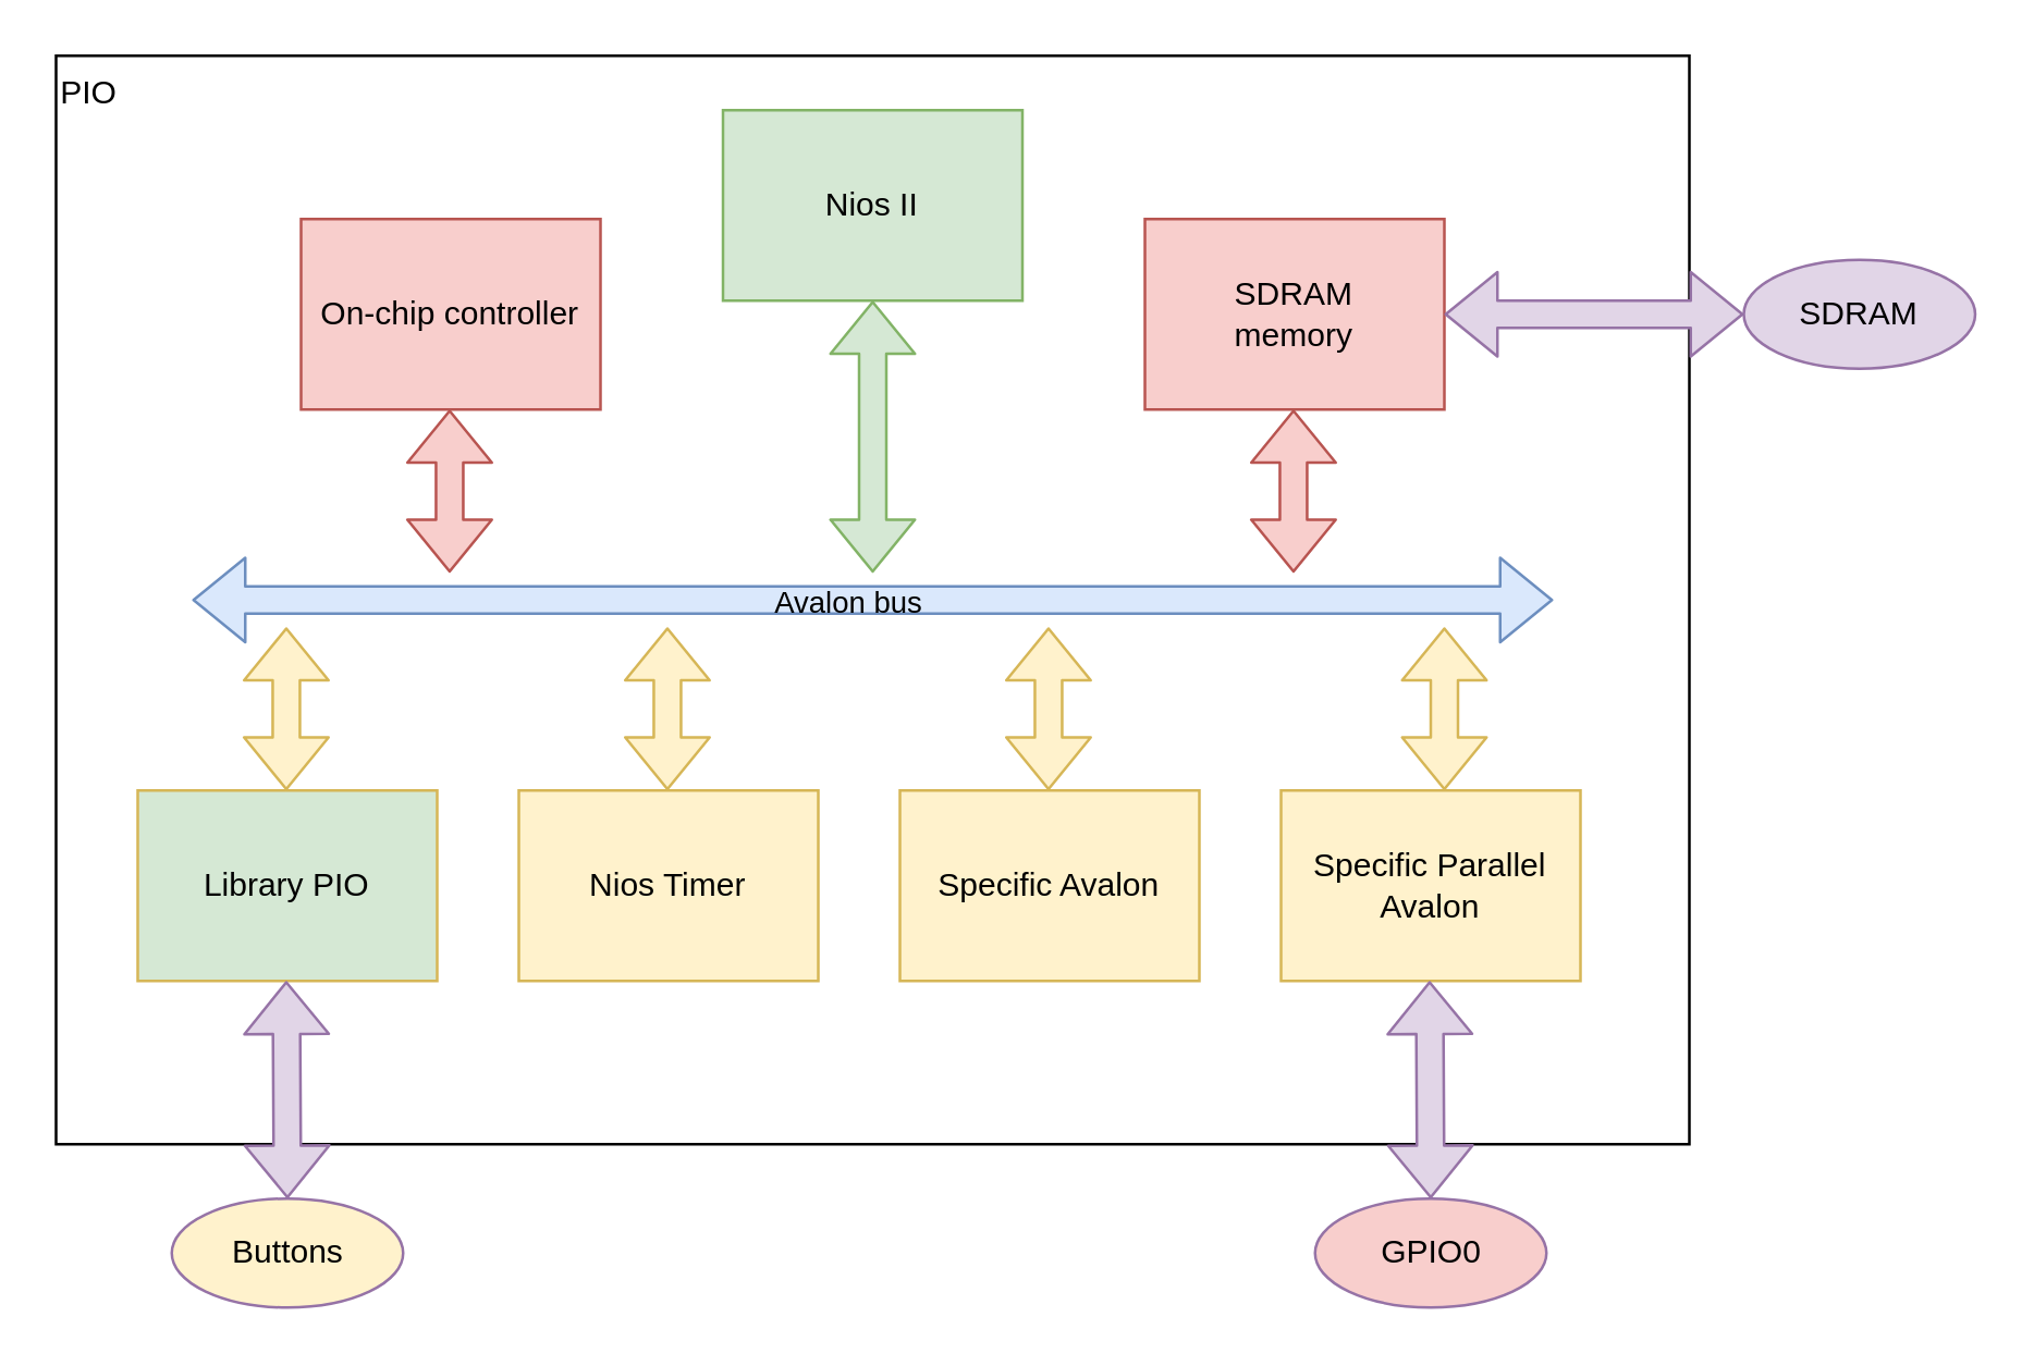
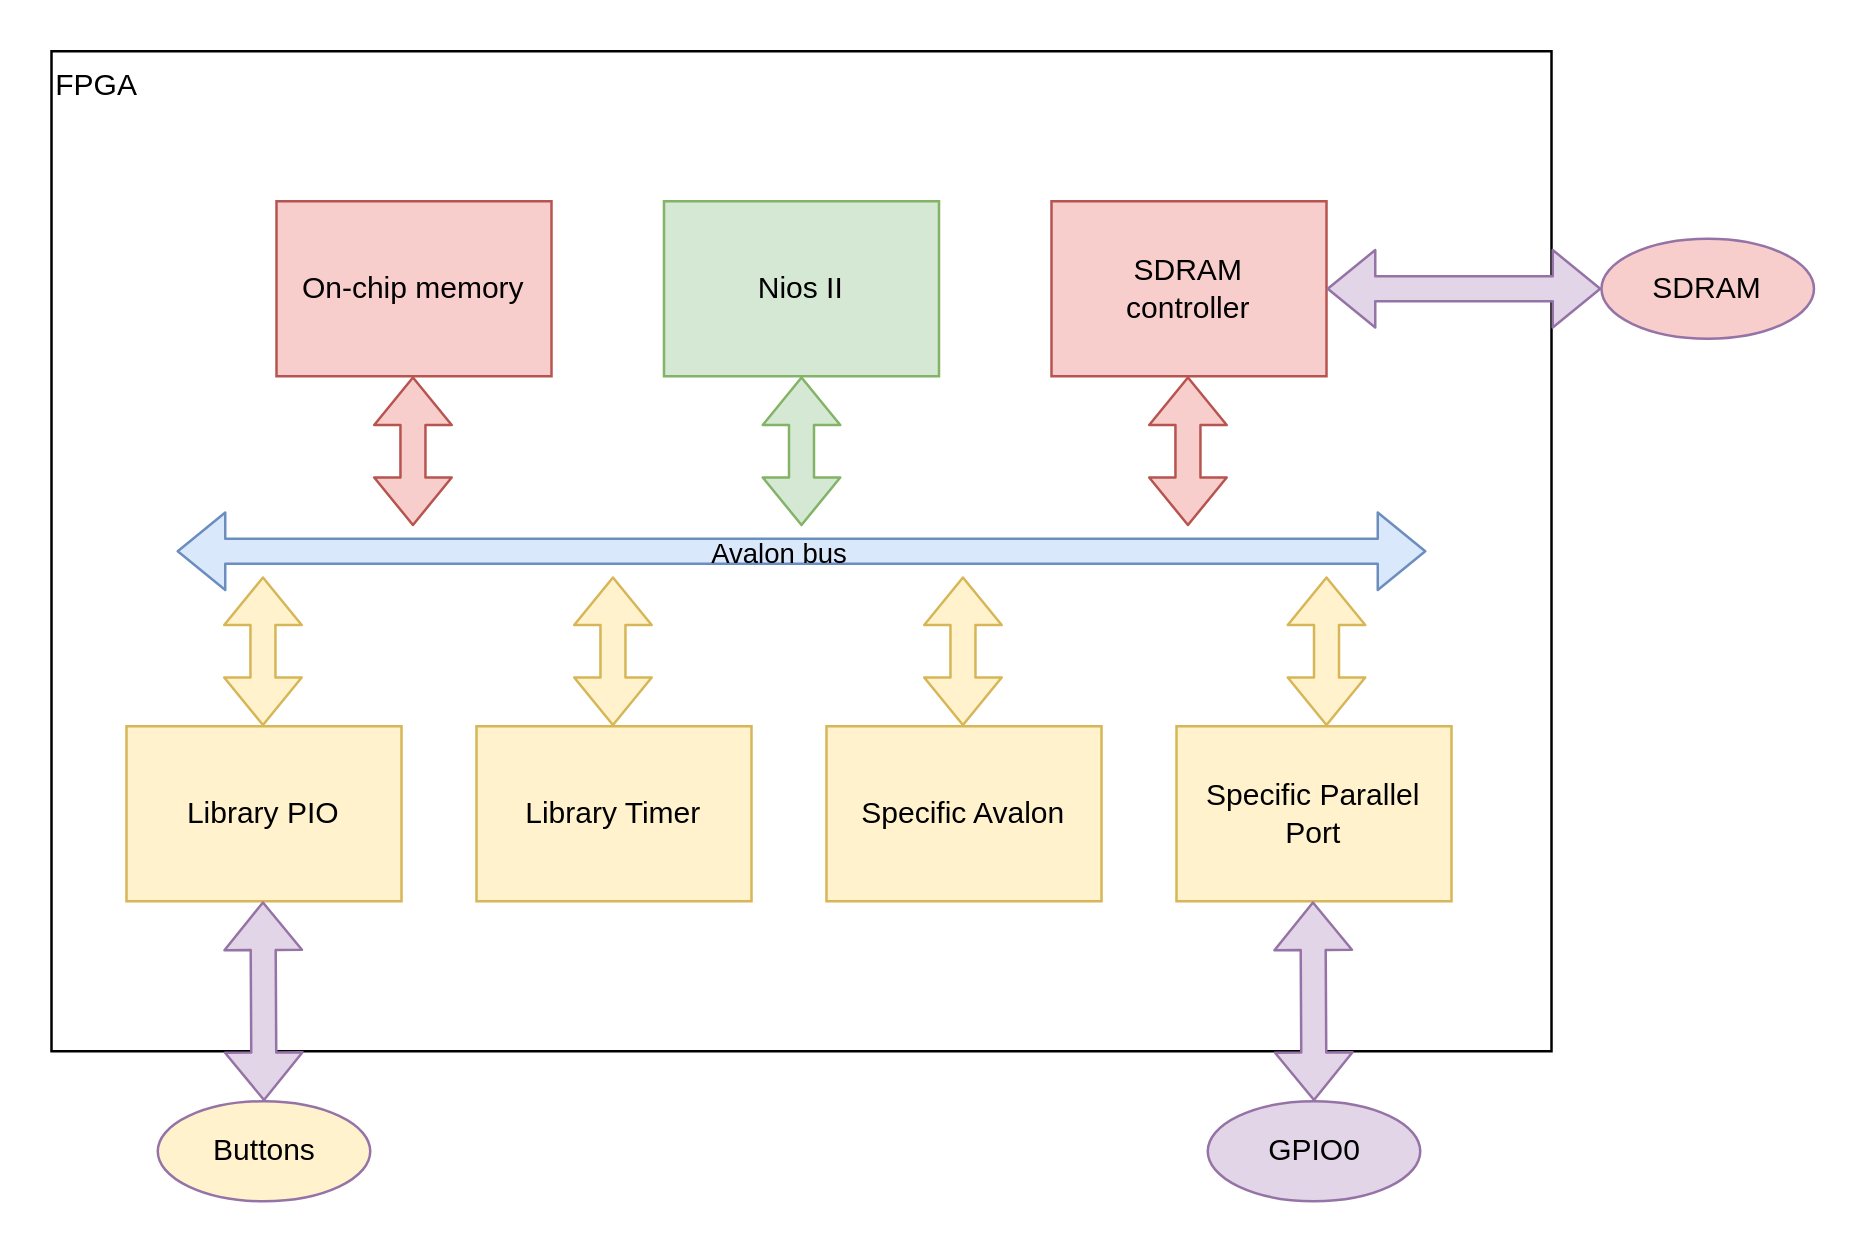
  <mxCell id="0" />
  <mxCell id="1" parent="0" />
- <mxCell id="2" value="PIO" style="rounded=0;whiteSpace=wrap;html=1;align=left;verticalAlign=top;" vertex="1" parent="1"><mxGeometry x="20" y="20" width="600" height="400" as="geometry" /></mxCell>
+ <mxCell id="2" value="FPGA" style="rounded=0;whiteSpace=wrap;html=1;align=left;verticalAlign=top;" vertex="1" parent="1"><mxGeometry x="20" y="20" width="600" height="400" as="geometry" /></mxCell>
  <mxCell id="3" value="" style="shape=flexArrow;endArrow=classic;startArrow=classic;html=1;fillColor=#dae8fc;strokeColor=#6c8ebf;" edge="1" parent="1"><mxGeometry width="50" height="50" relative="1" as="geometry"><mxPoint x="570" y="220" as="sourcePoint" /><mxPoint x="70" y="220" as="targetPoint" /></mxGeometry></mxCell>
  <mxCell id="4" value="Avalon bus" style="edgeLabel;html=1;align=center;verticalAlign=middle;resizable=0;points=[];labelBackgroundColor=none;" vertex="1" connectable="0" parent="3"><mxGeometry x="0.116" y="-3" relative="1" as="geometry"><mxPoint x="19" y="3" as="offset" /></mxGeometry></mxCell>
- <mxCell id="5" value="Nios II" style="rounded=0;whiteSpace=wrap;html=1;labelBackgroundColor=none;align=center;fillColor=#d5e8d4;strokeColor=#82b366;" vertex="1" parent="1"><mxGeometry x="265" y="40" width="110" height="70" as="geometry" /></mxCell>
+ <mxCell id="5" value="Nios II" style="rounded=0;whiteSpace=wrap;html=1;labelBackgroundColor=none;align=center;fillColor=#d5e8d4;strokeColor=#82b366;" vertex="1" parent="1"><mxGeometry x="265" y="80" width="110" height="70" as="geometry" /></mxCell>
  <mxCell id="6" value="" style="shape=flexArrow;endArrow=classic;startArrow=classic;html=1;entryX=0.5;entryY=1;entryDx=0;entryDy=0;fillColor=#d5e8d4;strokeColor=#82b366;" edge="1" parent="1" target="5"><mxGeometry width="50" height="50" relative="1" as="geometry"><mxPoint x="320" y="210" as="sourcePoint" /><mxPoint x="360" y="240" as="targetPoint" /></mxGeometry></mxCell>
- <mxCell id="7" value="On-chip controller" style="rounded=0;whiteSpace=wrap;html=1;labelBackgroundColor=none;align=center;fillColor=#f8cecc;strokeColor=#b85450;" vertex="1" parent="1"><mxGeometry x="110" y="80" width="110" height="70" as="geometry" /></mxCell>
+ <mxCell id="7" value="On-chip memory" style="rounded=0;whiteSpace=wrap;html=1;labelBackgroundColor=none;align=center;fillColor=#f8cecc;strokeColor=#b85450;" vertex="1" parent="1"><mxGeometry x="110" y="80" width="110" height="70" as="geometry" /></mxCell>
  <mxCell id="8" value="" style="shape=flexArrow;endArrow=classic;startArrow=classic;html=1;entryX=0.5;entryY=1;entryDx=0;entryDy=0;fillColor=#f8cecc;strokeColor=#b85450;" edge="1" parent="1"><mxGeometry width="50" height="50" relative="1" as="geometry"><mxPoint x="164.58" y="210" as="sourcePoint" /><mxPoint x="164.58" y="150" as="targetPoint" /></mxGeometry></mxCell>
- <mxCell id="9" value="SDRAM&lt;br&gt;memory" style="rounded=0;whiteSpace=wrap;html=1;labelBackgroundColor=none;align=center;fillColor=#f8cecc;strokeColor=#b85450;" vertex="1" parent="1"><mxGeometry x="420" y="80" width="110" height="70" as="geometry" /></mxCell>
+ <mxCell id="9" value="SDRAM&lt;br&gt;controller" style="rounded=0;whiteSpace=wrap;html=1;labelBackgroundColor=none;align=center;fillColor=#f8cecc;strokeColor=#b85450;" vertex="1" parent="1"><mxGeometry x="420" y="80" width="110" height="70" as="geometry" /></mxCell>
  <mxCell id="10" value="" style="shape=flexArrow;endArrow=classic;startArrow=classic;html=1;entryX=0.5;entryY=1;entryDx=0;entryDy=0;fillColor=#f8cecc;strokeColor=#b85450;" edge="1" parent="1"><mxGeometry width="50" height="50" relative="1" as="geometry"><mxPoint x="474.58" y="210" as="sourcePoint" /><mxPoint x="474.58" y="150" as="targetPoint" /></mxGeometry></mxCell>
- <mxCell id="11" value="Library PIO" style="rounded=0;whiteSpace=wrap;html=1;labelBackgroundColor=none;align=center;fillColor=#d5e8d4;strokeColor=#d6b656;" vertex="1" parent="1"><mxGeometry x="50" y="290" width="110" height="70" as="geometry" /></mxCell>
- <mxCell id="12" value="Nios Timer" style="rounded=0;whiteSpace=wrap;html=1;labelBackgroundColor=none;align=center;fillColor=#fff2cc;strokeColor=#d6b656;" vertex="1" parent="1"><mxGeometry x="190" y="290" width="110" height="70" as="geometry" /></mxCell>
+ <mxCell id="11" value="Library PIO" style="rounded=0;whiteSpace=wrap;html=1;labelBackgroundColor=none;align=center;fillColor=#fff2cc;strokeColor=#d6b656;" vertex="1" parent="1"><mxGeometry x="50" y="290" width="110" height="70" as="geometry" /></mxCell>
+ <mxCell id="12" value="Library Timer" style="rounded=0;whiteSpace=wrap;html=1;labelBackgroundColor=none;align=center;fillColor=#fff2cc;strokeColor=#d6b656;" vertex="1" parent="1"><mxGeometry x="190" y="290" width="110" height="70" as="geometry" /></mxCell>
  <mxCell id="13" value="Specific Avalon" style="rounded=0;whiteSpace=wrap;html=1;labelBackgroundColor=none;align=center;fillColor=#fff2cc;strokeColor=#d6b656;" vertex="1" parent="1"><mxGeometry x="330" y="290" width="110" height="70" as="geometry" /></mxCell>
- <mxCell id="14" value="Specific Parallel Avalon" style="rounded=0;whiteSpace=wrap;html=1;labelBackgroundColor=none;align=center;fillColor=#fff2cc;strokeColor=#d6b656;" vertex="1" parent="1"><mxGeometry x="470" y="290" width="110" height="70" as="geometry" /></mxCell>
+ <mxCell id="14" value="Specific Parallel Port" style="rounded=0;whiteSpace=wrap;html=1;labelBackgroundColor=none;align=center;fillColor=#fff2cc;strokeColor=#d6b656;" vertex="1" parent="1"><mxGeometry x="470" y="290" width="110" height="70" as="geometry" /></mxCell>
  <mxCell id="15" value="" style="shape=flexArrow;endArrow=classic;startArrow=classic;html=1;entryX=0.5;entryY=1;entryDx=0;entryDy=0;fillColor=#fff2cc;strokeColor=#d6b656;" edge="1" parent="1"><mxGeometry width="50" height="50" relative="1" as="geometry"><mxPoint x="104.58" y="290" as="sourcePoint" /><mxPoint x="104.58" y="230" as="targetPoint" /></mxGeometry></mxCell>
  <mxCell id="16" value="" style="shape=flexArrow;endArrow=classic;startArrow=classic;html=1;entryX=0.5;entryY=1;entryDx=0;entryDy=0;fillColor=#fff2cc;strokeColor=#d6b656;" edge="1" parent="1"><mxGeometry width="50" height="50" relative="1" as="geometry"><mxPoint x="244.58" y="290" as="sourcePoint" /><mxPoint x="244.58" y="230" as="targetPoint" /></mxGeometry></mxCell>
  <mxCell id="17" value="" style="shape=flexArrow;endArrow=classic;startArrow=classic;html=1;entryX=0.5;entryY=1;entryDx=0;entryDy=0;fillColor=#fff2cc;strokeColor=#d6b656;" edge="1" parent="1"><mxGeometry width="50" height="50" relative="1" as="geometry"><mxPoint x="384.58" y="290" as="sourcePoint" /><mxPoint x="384.58" y="230" as="targetPoint" /></mxGeometry></mxCell>
  <mxCell id="18" value="" style="shape=flexArrow;endArrow=classic;startArrow=classic;html=1;entryX=0.5;entryY=1;entryDx=0;entryDy=0;fillColor=#fff2cc;strokeColor=#d6b656;" edge="1" parent="1"><mxGeometry width="50" height="50" relative="1" as="geometry"><mxPoint x="530" y="290" as="sourcePoint" /><mxPoint x="530" y="230" as="targetPoint" /></mxGeometry></mxCell>
  <mxCell id="19" value="" style="shape=flexArrow;endArrow=classic;startArrow=classic;html=1;entryX=0.5;entryY=1;entryDx=0;entryDy=0;fillColor=#e1d5e7;strokeColor=#9673a6;" edge="1" parent="1"><mxGeometry width="50" height="50" relative="1" as="geometry"><mxPoint x="105" y="440" as="sourcePoint" /><mxPoint x="104.58" y="360" as="targetPoint" /></mxGeometry></mxCell>
  <mxCell id="20" value="Buttons" style="ellipse;whiteSpace=wrap;html=1;labelBackgroundColor=none;align=center;fillColor=#fff2cc;strokeColor=#9673a6;" vertex="1" parent="1"><mxGeometry x="62.5" y="440" width="85" height="40" as="geometry" /></mxCell>
  <mxCell id="21" value="" style="shape=flexArrow;endArrow=classic;startArrow=classic;html=1;entryX=0.5;entryY=1;entryDx=0;entryDy=0;fillColor=#e1d5e7;strokeColor=#9673a6;" edge="1" parent="1"><mxGeometry width="50" height="50" relative="1" as="geometry"><mxPoint x="525" y="440" as="sourcePoint" /><mxPoint x="524.58" y="360" as="targetPoint" /></mxGeometry></mxCell>
- <mxCell id="22" value="GPIO0" style="ellipse;whiteSpace=wrap;html=1;labelBackgroundColor=none;align=center;fillColor=#f8cecc;strokeColor=#9673a6;" vertex="1" parent="1"><mxGeometry x="482.5" y="440" width="85" height="40" as="geometry" /></mxCell>
+ <mxCell id="22" value="GPIO0" style="ellipse;whiteSpace=wrap;html=1;labelBackgroundColor=none;align=center;fillColor=#e1d5e7;strokeColor=#9673a6;" vertex="1" parent="1"><mxGeometry x="482.5" y="440" width="85" height="40" as="geometry" /></mxCell>
  <mxCell id="23" value="" style="shape=flexArrow;endArrow=classic;startArrow=classic;html=1;entryX=1;entryY=0.5;entryDx=0;entryDy=0;fillColor=#e1d5e7;strokeColor=#9673a6;" edge="1" parent="1" target="9"><mxGeometry width="50" height="50" relative="1" as="geometry"><mxPoint x="640" y="115" as="sourcePoint" /><mxPoint x="540" y="110" as="targetPoint" /></mxGeometry></mxCell>
- <mxCell id="24" value="SDRAM" style="ellipse;whiteSpace=wrap;html=1;labelBackgroundColor=none;align=center;fillColor=#e1d5e7;strokeColor=#9673a6;" vertex="1" parent="1"><mxGeometry x="640" y="95" width="85" height="40" as="geometry" /></mxCell>
+ <mxCell id="24" value="SDRAM" style="ellipse;whiteSpace=wrap;html=1;labelBackgroundColor=none;align=center;fillColor=#f8cecc;strokeColor=#9673a6;" vertex="1" parent="1"><mxGeometry x="640" y="95" width="85" height="40" as="geometry" /></mxCell>
